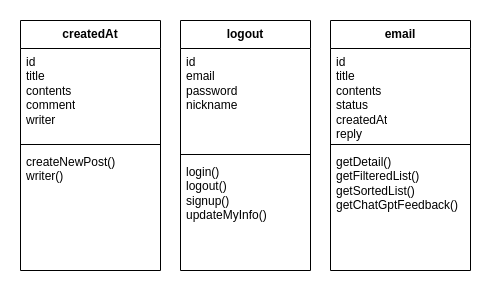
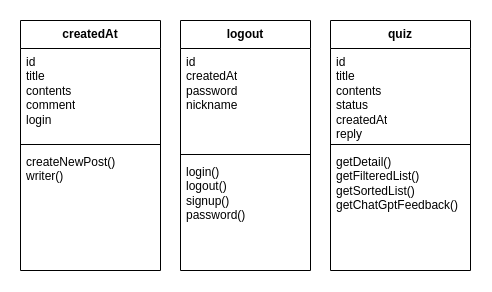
  <mxCell id="0" />
  <mxCell id="1" parent="0" />
  <mxCell id="2" value="createdAt" style="swimlane;fontStyle=1;align=center;verticalAlign=top;childLayout=stackLayout;horizontal=1;startSize=28;horizontalStack=0;resizeParent=1;resizeParentMax=0;resizeLast=0;collapsible=1;marginBottom=0;whiteSpace=wrap;html=1;" vertex="1" parent="1"><mxGeometry x="20" y="20" width="140" height="250" as="geometry" /></mxCell>
- <mxCell id="3" value="&lt;div&gt;id&lt;/div&gt;&lt;div&gt;title&lt;/div&gt;&lt;div&gt;contents&lt;/div&gt;&lt;div&gt;comment&lt;/div&gt;&lt;div&gt;writer&lt;/div&gt;" style="text;strokeColor=none;fillColor=none;align=left;verticalAlign=top;spacingLeft=4;spacingRight=4;overflow=hidden;rotatable=0;points=[[0,0.5],[1,0.5]];portConstraint=eastwest;whiteSpace=wrap;html=1;" vertex="1" parent="2"><mxGeometry y="28" width="140" height="92" as="geometry" /></mxCell>
+ <mxCell id="3" value="&lt;div&gt;id&lt;/div&gt;&lt;div&gt;title&lt;/div&gt;&lt;div&gt;contents&lt;/div&gt;&lt;div&gt;comment&lt;/div&gt;&lt;div&gt;login&lt;/div&gt;" style="text;strokeColor=none;fillColor=none;align=left;verticalAlign=top;spacingLeft=4;spacingRight=4;overflow=hidden;rotatable=0;points=[[0,0.5],[1,0.5]];portConstraint=eastwest;whiteSpace=wrap;html=1;" vertex="1" parent="2"><mxGeometry y="28" width="140" height="92" as="geometry" /></mxCell>
  <mxCell id="4" value="" style="line;strokeWidth=1;fillColor=none;align=left;verticalAlign=middle;spacingTop=-1;spacingLeft=3;spacingRight=3;rotatable=0;labelPosition=right;points=[];portConstraint=eastwest;strokeColor=inherit;" vertex="1" parent="2"><mxGeometry y="120" width="140" height="8" as="geometry" /></mxCell>
  <mxCell id="5" value="createNewPost()&lt;div&gt;writer()&lt;/div&gt;" style="text;strokeColor=none;fillColor=none;align=left;verticalAlign=top;spacingLeft=4;spacingRight=4;overflow=hidden;rotatable=0;points=[[0,0.5],[1,0.5]];portConstraint=eastwest;whiteSpace=wrap;html=1;" vertex="1" parent="2"><mxGeometry y="128" width="140" height="122" as="geometry" /></mxCell>
  <mxCell id="6" value="logout" style="swimlane;fontStyle=1;align=center;verticalAlign=top;childLayout=stackLayout;horizontal=1;startSize=28;horizontalStack=0;resizeParent=1;resizeParentMax=0;resizeLast=0;collapsible=1;marginBottom=0;whiteSpace=wrap;html=1;" vertex="1" parent="1"><mxGeometry x="180" y="20" width="130" height="250" as="geometry" /></mxCell>
- <mxCell id="7" value="&lt;div&gt;id&lt;/div&gt;&lt;div&gt;&lt;span style=&quot;background-color: initial;&quot;&gt;email&lt;/span&gt;&lt;/div&gt;&lt;div&gt;password&lt;/div&gt;&lt;div&gt;nickname&lt;/div&gt;" style="text;strokeColor=none;fillColor=none;align=left;verticalAlign=top;spacingLeft=4;spacingRight=4;overflow=hidden;rotatable=0;points=[[0,0.5],[1,0.5]];portConstraint=eastwest;whiteSpace=wrap;html=1;" vertex="1" parent="6"><mxGeometry y="28" width="130" height="102" as="geometry" /></mxCell>
+ <mxCell id="7" value="&lt;div&gt;id&lt;/div&gt;&lt;div&gt;&lt;span style=&quot;background-color: initial;&quot;&gt;createdAt&lt;/span&gt;&lt;/div&gt;&lt;div&gt;password&lt;/div&gt;&lt;div&gt;nickname&lt;/div&gt;" style="text;strokeColor=none;fillColor=none;align=left;verticalAlign=top;spacingLeft=4;spacingRight=4;overflow=hidden;rotatable=0;points=[[0,0.5],[1,0.5]];portConstraint=eastwest;whiteSpace=wrap;html=1;" vertex="1" parent="6"><mxGeometry y="28" width="130" height="102" as="geometry" /></mxCell>
  <mxCell id="8" value="" style="line;strokeWidth=1;fillColor=none;align=left;verticalAlign=middle;spacingTop=-1;spacingLeft=3;spacingRight=3;rotatable=0;labelPosition=right;points=[];portConstraint=eastwest;strokeColor=inherit;" vertex="1" parent="6"><mxGeometry y="130" width="130" height="8" as="geometry" /></mxCell>
- <mxCell id="9" value="login()&lt;div&gt;logout()&lt;/div&gt;&lt;div&gt;signup()&lt;/div&gt;&lt;div&gt;updateMyInfo()&amp;nbsp;&lt;/div&gt;" style="text;strokeColor=none;fillColor=none;align=left;verticalAlign=top;spacingLeft=4;spacingRight=4;overflow=hidden;rotatable=0;points=[[0,0.5],[1,0.5]];portConstraint=eastwest;whiteSpace=wrap;html=1;" vertex="1" parent="6"><mxGeometry y="138" width="130" height="112" as="geometry" /></mxCell>
- <mxCell id="10" value="email" style="swimlane;fontStyle=1;align=center;verticalAlign=top;childLayout=stackLayout;horizontal=1;startSize=28;horizontalStack=0;resizeParent=1;resizeParentMax=0;resizeLast=0;collapsible=1;marginBottom=0;whiteSpace=wrap;html=1;" vertex="1" parent="1"><mxGeometry x="330" y="20" width="140" height="250" as="geometry" /></mxCell>
+ <mxCell id="9" value="login()&lt;div&gt;logout()&lt;/div&gt;&lt;div&gt;signup()&lt;/div&gt;&lt;div&gt;password()&amp;nbsp;&lt;/div&gt;" style="text;strokeColor=none;fillColor=none;align=left;verticalAlign=top;spacingLeft=4;spacingRight=4;overflow=hidden;rotatable=0;points=[[0,0.5],[1,0.5]];portConstraint=eastwest;whiteSpace=wrap;html=1;" vertex="1" parent="6"><mxGeometry y="138" width="130" height="112" as="geometry" /></mxCell>
+ <mxCell id="10" value="quiz" style="swimlane;fontStyle=1;align=center;verticalAlign=top;childLayout=stackLayout;horizontal=1;startSize=28;horizontalStack=0;resizeParent=1;resizeParentMax=0;resizeLast=0;collapsible=1;marginBottom=0;whiteSpace=wrap;html=1;" vertex="1" parent="1"><mxGeometry x="330" y="20" width="140" height="250" as="geometry" /></mxCell>
  <mxCell id="11" value="&lt;div&gt;id&lt;/div&gt;&lt;div&gt;title&lt;/div&gt;&lt;div&gt;contents&lt;/div&gt;&lt;div&gt;status&lt;/div&gt;&lt;div&gt;createdAt&lt;/div&gt;&lt;div&gt;reply&lt;/div&gt;" style="text;strokeColor=none;fillColor=none;align=left;verticalAlign=top;spacingLeft=4;spacingRight=4;overflow=hidden;rotatable=0;points=[[0,0.5],[1,0.5]];portConstraint=eastwest;whiteSpace=wrap;html=1;" vertex="1" parent="10"><mxGeometry y="28" width="140" height="92" as="geometry" /></mxCell>
  <mxCell id="12" value="" style="line;strokeWidth=1;fillColor=none;align=left;verticalAlign=middle;spacingTop=-1;spacingLeft=3;spacingRight=3;rotatable=0;labelPosition=right;points=[];portConstraint=eastwest;strokeColor=inherit;" vertex="1" parent="10"><mxGeometry y="120" width="140" height="8" as="geometry" /></mxCell>
  <mxCell id="13" value="getDetail()&lt;div&gt;getFilteredList()&lt;/div&gt;&lt;div&gt;getSortedList()&lt;/div&gt;&lt;div&gt;getChatGptFeedback()&lt;/div&gt;&lt;div&gt;&lt;br&gt;&lt;/div&gt;&lt;div&gt;&lt;br&gt;&lt;/div&gt;" style="text;strokeColor=none;fillColor=none;align=left;verticalAlign=top;spacingLeft=4;spacingRight=4;overflow=hidden;rotatable=0;points=[[0,0.5],[1,0.5]];portConstraint=eastwest;whiteSpace=wrap;html=1;" vertex="1" parent="10"><mxGeometry y="128" width="140" height="122" as="geometry" /></mxCell>
